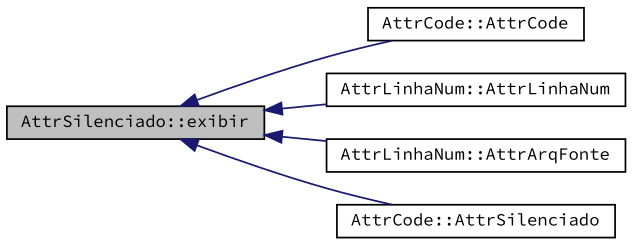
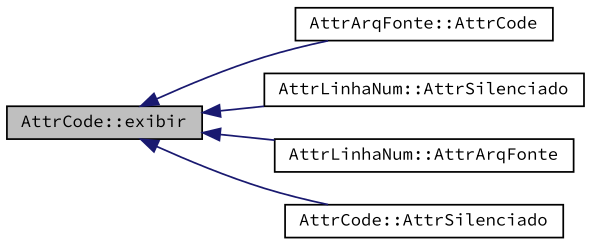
  digraph {
    fontname="Source Code Pro"
    rankdir=LR
    node [color=black fillcolor=white fontname="Source Code Pro" fontsize=10 shape=record style=filled]
    edge [color=midnightblue dir=back fontname="Source Code Pro" fontsize=10 labelfontname=Helvetica labelfontsize=10 style=solid]
-   n1 [fillcolor=grey75 fontcolor=black height=0.2 label="AttrSilenciado::exibir" width=0.4]
-   n2 [height=0.2 label="AttrCode::AttrCode" width=0.4]
-   n3 [height=0.2 label="AttrLinhaNum::AttrLinhaNum" width=0.4]
+   n1 [fillcolor=grey75 fontcolor=black height=0.2 label="AttrCode::exibir" width=0.4]
+   n2 [height=0.2 label="AttrArqFonte::AttrCode" width=0.4]
+   n3 [height=0.2 label="AttrLinhaNum::AttrSilenciado" width=0.4]
    n4 [height=0.2 label="AttrLinhaNum::AttrArqFonte" width=0.4]
    n5 [height=0.2 label="AttrCode::AttrSilenciado" width=0.4]
    n1 -> n2
    n1 -> n3
    n1 -> n4
    n1 -> n5
  }
